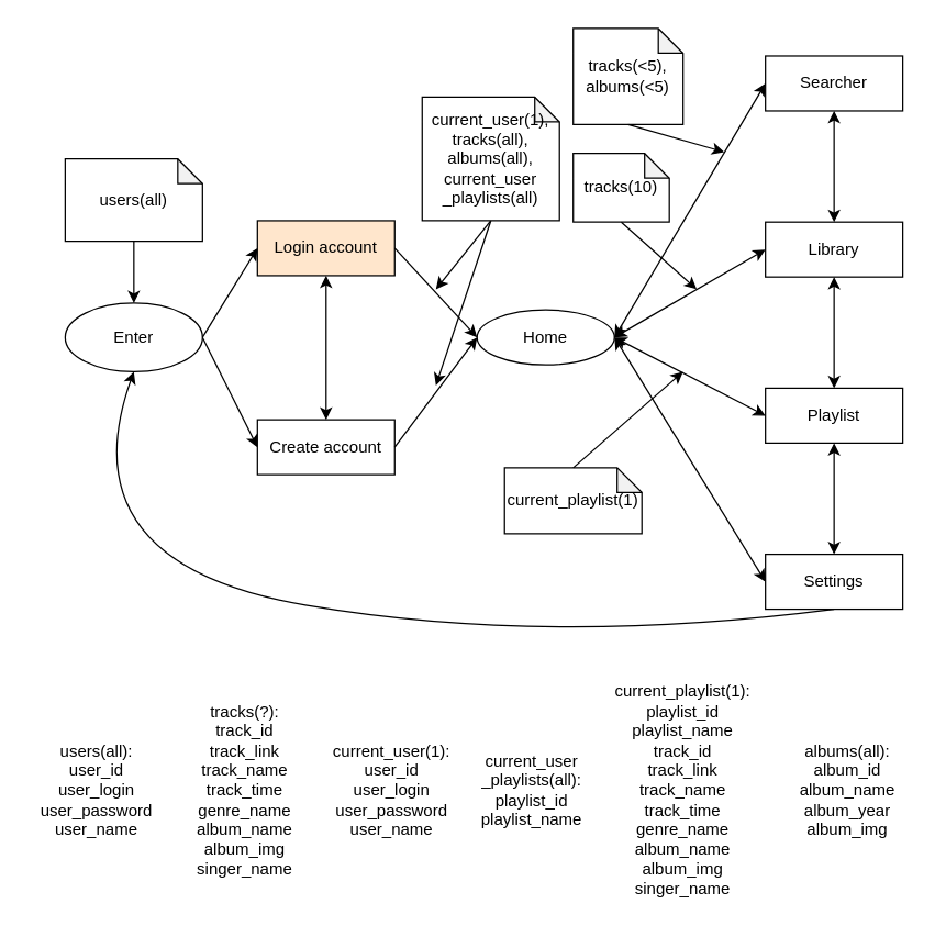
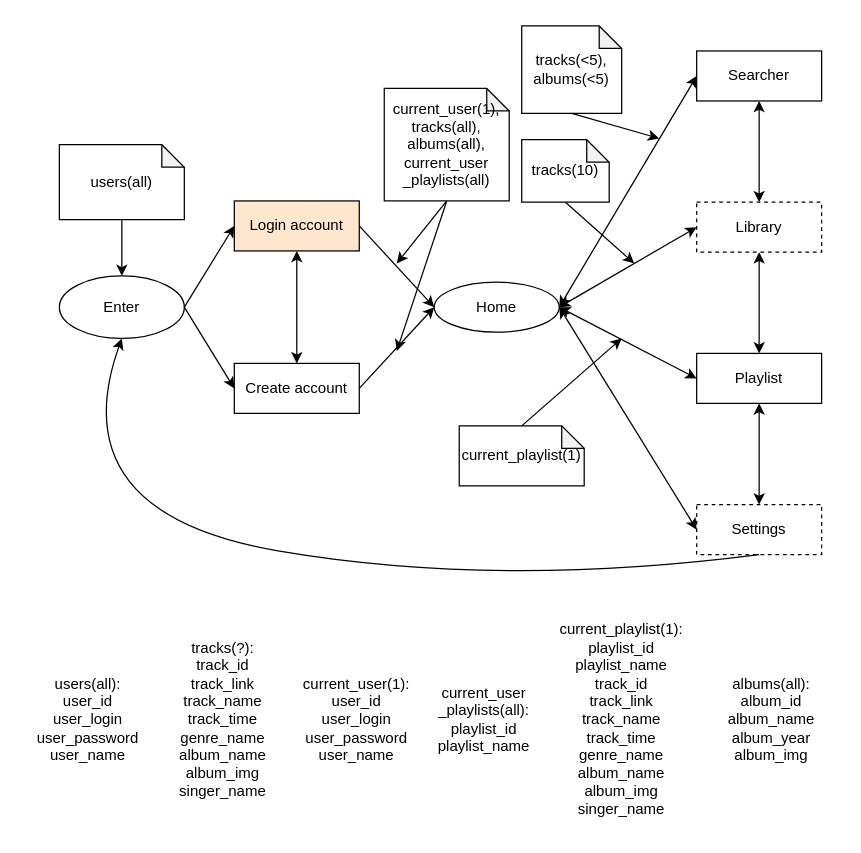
  <mxCell id="0" />
  <mxCell id="1" parent="0" />
  <mxCell id="2" value="Enter" style="ellipse;whiteSpace=wrap;html=1;" parent="1" vertex="1"><mxGeometry x="47" y="220" width="100" height="50" as="geometry" /></mxCell>
  <mxCell id="3" value="Login account" style="rounded=0;whiteSpace=wrap;html=1;fillColor=#ffe6cc;" parent="1" vertex="1"><mxGeometry x="187" y="160" width="100" height="40" as="geometry" /></mxCell>
- <mxCell id="4" value="Create account" style="rounded=0;whiteSpace=wrap;html=1;" parent="1" vertex="1"><mxGeometry x="187" y="305" width="100" height="40" as="geometry" /></mxCell>
+ <mxCell id="4" value="Create account" style="rounded=0;whiteSpace=wrap;html=1;" parent="1" vertex="1"><mxGeometry x="187" y="290" width="100" height="40" as="geometry" /></mxCell>
  <mxCell id="5" value="Home" style="ellipse;whiteSpace=wrap;html=1;" parent="1" vertex="1"><mxGeometry x="347" y="225" width="100" height="40" as="geometry" /></mxCell>
- <mxCell id="6" value="Library" style="rounded=0;whiteSpace=wrap;html=1;" parent="1" vertex="1"><mxGeometry x="557" y="161" width="100" height="40" as="geometry" /></mxCell>
+ <mxCell id="6" value="Library" style="rounded=0;whiteSpace=wrap;html=1;dashed=1;" parent="1" vertex="1"><mxGeometry x="557" y="161" width="100" height="40" as="geometry" /></mxCell>
  <mxCell id="7" value="Playlist" style="rounded=0;whiteSpace=wrap;html=1;" parent="1" vertex="1"><mxGeometry x="557" y="282" width="100" height="40" as="geometry" /></mxCell>
- <mxCell id="8" value="Settings" style="rounded=0;whiteSpace=wrap;html=1;" parent="1" vertex="1"><mxGeometry x="557" y="403" width="100" height="40" as="geometry" /></mxCell>
+ <mxCell id="8" value="Settings" style="rounded=0;whiteSpace=wrap;html=1;dashed=1;" parent="1" vertex="1"><mxGeometry x="557" y="403" width="100" height="40" as="geometry" /></mxCell>
  <mxCell id="9" value="" style="endArrow=classic;html=1;entryX=0;entryY=0.5;entryDx=0;entryDy=0;exitX=1;exitY=0.5;exitDx=0;exitDy=0;" parent="1" source="2" target="3" edge="1"><mxGeometry width="50" height="50" relative="1" as="geometry"><mxPoint x="47" y="450" as="sourcePoint" /><mxPoint x="97" y="400" as="targetPoint" /></mxGeometry></mxCell>
  <mxCell id="10" value="" style="endArrow=classic;html=1;entryX=0;entryY=0.5;entryDx=0;entryDy=0;" parent="1" target="4" edge="1"><mxGeometry width="50" height="50" relative="1" as="geometry"><mxPoint x="147" y="245" as="sourcePoint" /><mxPoint x="97" y="400" as="targetPoint" /></mxGeometry></mxCell>
  <mxCell id="11" value="" style="endArrow=classic;startArrow=classic;html=1;entryX=0.5;entryY=1;entryDx=0;entryDy=0;exitX=0.5;exitY=0;exitDx=0;exitDy=0;" parent="1" source="4" target="3" edge="1"><mxGeometry width="50" height="50" relative="1" as="geometry"><mxPoint x="47" y="450" as="sourcePoint" /><mxPoint x="97" y="400" as="targetPoint" /></mxGeometry></mxCell>
  <mxCell id="12" value="" style="endArrow=classic;html=1;entryX=0;entryY=0.5;entryDx=0;entryDy=0;exitX=1;exitY=0.5;exitDx=0;exitDy=0;" parent="1" source="4" target="5" edge="1"><mxGeometry width="50" height="50" relative="1" as="geometry"><mxPoint x="47" y="450" as="sourcePoint" /><mxPoint x="97" y="400" as="targetPoint" /></mxGeometry></mxCell>
  <mxCell id="13" value="" style="endArrow=classic;html=1;entryX=0;entryY=0.5;entryDx=0;entryDy=0;exitX=1;exitY=0.5;exitDx=0;exitDy=0;" parent="1" source="3" target="5" edge="1"><mxGeometry width="50" height="50" relative="1" as="geometry"><mxPoint x="47" y="450" as="sourcePoint" /><mxPoint x="97" y="400" as="targetPoint" /></mxGeometry></mxCell>
  <mxCell id="14" value="" style="endArrow=classic;startArrow=classic;html=1;entryX=0;entryY=0.5;entryDx=0;entryDy=0;exitX=1;exitY=0.5;exitDx=0;exitDy=0;" parent="1" source="5" target="6" edge="1"><mxGeometry width="50" height="50" relative="1" as="geometry"><mxPoint x="47" y="410" as="sourcePoint" /><mxPoint x="97" y="360" as="targetPoint" /></mxGeometry></mxCell>
  <mxCell id="15" value="" style="endArrow=classic;startArrow=classic;html=1;entryX=0;entryY=0.5;entryDx=0;entryDy=0;exitX=1;exitY=0.5;exitDx=0;exitDy=0;" parent="1" source="5" target="8" edge="1"><mxGeometry width="50" height="50" relative="1" as="geometry"><mxPoint x="47" y="410" as="sourcePoint" /><mxPoint x="97" y="360" as="targetPoint" /></mxGeometry></mxCell>
  <mxCell id="16" value="" style="endArrow=classic;startArrow=classic;html=1;entryX=0;entryY=0.5;entryDx=0;entryDy=0;exitX=1;exitY=0.5;exitDx=0;exitDy=0;" parent="1" source="5" target="7" edge="1"><mxGeometry width="50" height="50" relative="1" as="geometry"><mxPoint x="47" y="410" as="sourcePoint" /><mxPoint x="97" y="360" as="targetPoint" /></mxGeometry></mxCell>
  <mxCell id="17" value="" style="endArrow=classic;startArrow=classic;html=1;entryX=0.5;entryY=1;entryDx=0;entryDy=0;exitX=0.5;exitY=0;exitDx=0;exitDy=0;" parent="1" source="7" target="6" edge="1"><mxGeometry width="50" height="50" relative="1" as="geometry"><mxPoint x="137" y="464.5" as="sourcePoint" /><mxPoint x="187" y="414.5" as="targetPoint" /></mxGeometry></mxCell>
  <mxCell id="18" value="" style="endArrow=classic;startArrow=classic;html=1;entryX=0.5;entryY=1;entryDx=0;entryDy=0;exitX=0.5;exitY=0;exitDx=0;exitDy=0;" parent="1" source="8" target="7" edge="1"><mxGeometry width="50" height="50" relative="1" as="geometry"><mxPoint x="137" y="464.5" as="sourcePoint" /><mxPoint x="187" y="414.5" as="targetPoint" /></mxGeometry></mxCell>
  <mxCell id="19" value="" style="curved=1;endArrow=classic;html=1;entryX=0.5;entryY=1;entryDx=0;entryDy=0;exitX=0.5;exitY=1;exitDx=0;exitDy=0;" parent="1" source="8" target="2" edge="1"><mxGeometry width="50" height="50" relative="1" as="geometry"><mxPoint x="47" y="460" as="sourcePoint" /><mxPoint x="97" y="410" as="targetPoint" /><Array as="points"><mxPoint x="397" y="470" /><mxPoint x="47" y="410" /></Array></mxGeometry></mxCell>
  <mxCell id="20" value="Searcher" style="rounded=0;whiteSpace=wrap;html=1;" parent="1" vertex="1"><mxGeometry x="557" y="40" width="100" height="40" as="geometry" /></mxCell>
  <mxCell id="21" value="" style="endArrow=classic;startArrow=classic;html=1;entryX=0.5;entryY=1;entryDx=0;entryDy=0;exitX=0.5;exitY=0;exitDx=0;exitDy=0;" parent="1" source="6" target="20" edge="1"><mxGeometry width="50" height="50" relative="1" as="geometry"><mxPoint x="617" y="150" as="sourcePoint" /><mxPoint x="617" y="90" as="targetPoint" /></mxGeometry></mxCell>
  <mxCell id="22" value="" style="endArrow=classic;startArrow=classic;html=1;entryX=0;entryY=0.5;entryDx=0;entryDy=0;exitX=1;exitY=0.5;exitDx=0;exitDy=0;" parent="1" source="5" target="20" edge="1"><mxGeometry width="50" height="50" relative="1" as="geometry"><mxPoint x="47" y="520" as="sourcePoint" /><mxPoint x="97" y="470" as="targetPoint" /></mxGeometry></mxCell>
  <mxCell id="23" value="users(all):&lt;br&gt;user_id&lt;br&gt;user_login&lt;br&gt;user_password&lt;br&gt;user_name" style="text;html=1;strokeColor=none;fillColor=none;align=center;verticalAlign=middle;whiteSpace=wrap;rounded=0;" vertex="1" parent="1"><mxGeometry x="20" y="490" width="100" height="170" as="geometry" /></mxCell>
  <mxCell id="24" value="current_user(1):&lt;br&gt;user_id&lt;br&gt;user_login&lt;br&gt;user_password&lt;br&gt;user_name" style="text;html=1;strokeColor=none;fillColor=none;align=center;verticalAlign=middle;whiteSpace=wrap;rounded=0;" vertex="1" parent="1"><mxGeometry x="235" y="490" width="100" height="170" as="geometry" /></mxCell>
  <mxCell id="25" value="tracks(?):&lt;br&gt;track_id&lt;br&gt;track_link&lt;br&gt;track_name&lt;br&gt;track_time&lt;br&gt;genre_name&lt;br&gt;album_name&lt;br&gt;album_img&lt;br&gt;singer_name" style="text;html=1;strokeColor=none;fillColor=none;align=center;verticalAlign=middle;whiteSpace=wrap;rounded=0;" vertex="1" parent="1"><mxGeometry x="127.5" y="490" width="100" height="170" as="geometry" /></mxCell>
  <mxCell id="26" value="current_user&lt;br&gt;_playlists(all):&lt;br&gt;playlist_id&lt;br&gt;playlist_name" style="text;html=1;strokeColor=none;fillColor=none;align=center;verticalAlign=middle;whiteSpace=wrap;rounded=0;" vertex="1" parent="1"><mxGeometry x="337" y="490" width="100" height="170" as="geometry" /></mxCell>
  <mxCell id="27" value="current_playlist(1):&lt;br&gt;playlist_id&lt;br&gt;playlist_name&lt;br&gt;track_id&lt;br&gt;track_link&lt;br&gt;track_name&lt;br&gt;track_time&lt;br&gt;genre_name&lt;br&gt;album_name&lt;br&gt;album_img&lt;br&gt;singer_name" style="text;html=1;strokeColor=none;fillColor=none;align=center;verticalAlign=middle;whiteSpace=wrap;rounded=0;" vertex="1" parent="1"><mxGeometry x="447" y="490" width="100" height="170" as="geometry" /></mxCell>
  <mxCell id="28" value="" style="endArrow=classic;html=1;exitX=0.5;exitY=1;exitDx=0;exitDy=0;exitPerimeter=0;" edge="1" parent="1" source="29"><mxGeometry width="50" height="50" relative="1" as="geometry"><mxPoint x="347" y="150" as="sourcePoint" /><mxPoint x="317" y="210" as="targetPoint" /></mxGeometry></mxCell>
  <mxCell id="29" value="&lt;span style=&quot;white-space: normal&quot;&gt;current_user(1), tracks(all),&lt;br&gt;albums(all), current_user&lt;br&gt;_playlists(all)&lt;/span&gt;" style="shape=note;whiteSpace=wrap;html=1;backgroundOutline=1;darkOpacity=0.05;size=18;" vertex="1" parent="1"><mxGeometry x="307" y="70" width="100" height="90" as="geometry" /></mxCell>
  <mxCell id="30" value="users(all)" style="shape=note;whiteSpace=wrap;html=1;backgroundOutline=1;darkOpacity=0.05;size=18;" vertex="1" parent="1"><mxGeometry x="47" y="115" width="100" height="60" as="geometry" /></mxCell>
  <mxCell id="31" value="" style="endArrow=classic;html=1;exitX=0.5;exitY=1;exitDx=0;exitDy=0;exitPerimeter=0;" edge="1" parent="1" source="30" target="2"><mxGeometry width="50" height="50" relative="1" as="geometry"><mxPoint x="157" y="255" as="sourcePoint" /><mxPoint x="197" y="190" as="targetPoint" /></mxGeometry></mxCell>
  <mxCell id="32" value="" style="endArrow=classic;html=1;exitX=0.5;exitY=1;exitDx=0;exitDy=0;exitPerimeter=0;" edge="1" parent="1" source="29"><mxGeometry width="50" height="50" relative="1" as="geometry"><mxPoint x="367" y="170" as="sourcePoint" /><mxPoint x="317" y="280" as="targetPoint" /></mxGeometry></mxCell>
  <mxCell id="33" value="current_playlist(1)" style="shape=note;whiteSpace=wrap;html=1;backgroundOutline=1;darkOpacity=0.05;size=18;" vertex="1" parent="1"><mxGeometry x="367" y="340" width="100" height="48" as="geometry" /></mxCell>
  <mxCell id="34" value="" style="endArrow=classic;html=1;exitX=0.5;exitY=0;exitDx=0;exitDy=0;exitPerimeter=0;" edge="1" parent="1" source="33"><mxGeometry width="50" height="50" relative="1" as="geometry"><mxPoint x="367" y="170" as="sourcePoint" /><mxPoint x="497" y="270" as="targetPoint" /></mxGeometry></mxCell>
  <mxCell id="35" value="&lt;span style=&quot;white-space: normal&quot;&gt;tracks(10)&lt;/span&gt;" style="shape=note;whiteSpace=wrap;html=1;backgroundOutline=1;darkOpacity=0.05;size=18;" vertex="1" parent="1"><mxGeometry x="417" y="111" width="70" height="50" as="geometry" /></mxCell>
  <mxCell id="36" value="" style="endArrow=classic;html=1;exitX=0.5;exitY=1;exitDx=0;exitDy=0;exitPerimeter=0;" edge="1" parent="1" source="35"><mxGeometry width="50" height="50" relative="1" as="geometry"><mxPoint x="367" y="170" as="sourcePoint" /><mxPoint x="507" y="210" as="targetPoint" /></mxGeometry></mxCell>
  <mxCell id="37" value="&lt;span style=&quot;white-space: normal&quot;&gt;tracks(&amp;lt;5),&lt;br&gt;albums(&amp;lt;5)&lt;br&gt;&lt;/span&gt;" style="shape=note;whiteSpace=wrap;html=1;backgroundOutline=1;darkOpacity=0.05;size=18;" vertex="1" parent="1"><mxGeometry x="417" y="20" width="80" height="70" as="geometry" /></mxCell>
  <mxCell id="38" value="" style="endArrow=classic;html=1;exitX=0.5;exitY=1;exitDx=0;exitDy=0;exitPerimeter=0;" edge="1" parent="1" source="37"><mxGeometry width="50" height="50" relative="1" as="geometry"><mxPoint x="462" y="171" as="sourcePoint" /><mxPoint x="527" y="110" as="targetPoint" /></mxGeometry></mxCell>
  <mxCell id="39" value="albums(all):&lt;br&gt;album_id&lt;br&gt;album_name&lt;br&gt;album_year&lt;br&gt;album_img&lt;br&gt;" style="text;html=1;strokeColor=none;fillColor=none;align=center;verticalAlign=middle;whiteSpace=wrap;rounded=0;" vertex="1" parent="1"><mxGeometry x="567" y="490" width="100" height="170" as="geometry" /></mxCell>
